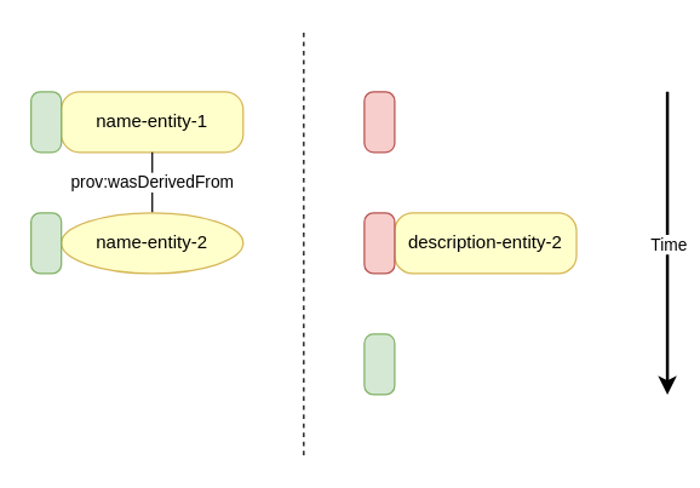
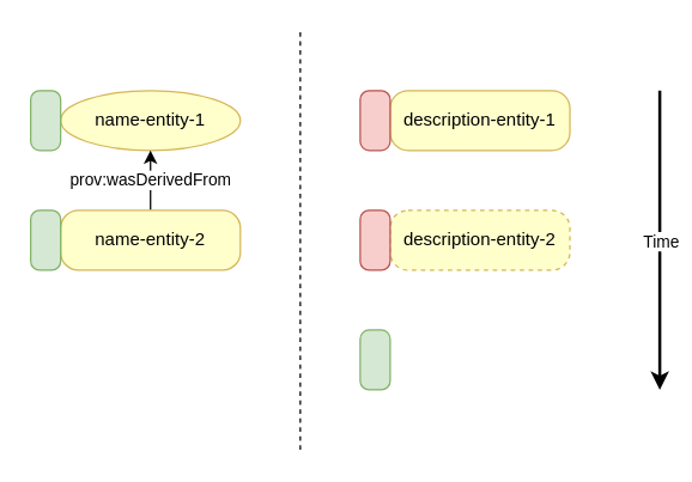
  <mxCell id="0" />
  <mxCell id="1" parent="0" />
- <mxCell id="2" value="name-entity-1" style="rounded=1;whiteSpace=wrap;html=1;fillColor=#FFFFCC;strokeColor=#d6b656;arcSize=30;" parent="1" vertex="1"><mxGeometry x="40" y="60" width="120" height="40" as="geometry" /></mxCell>
- <mxCell id="3" value="prov:wasDerivedFrom" style="edgeStyle=none;html=1;exitX=0.5;exitY=0;exitDx=0;exitDy=0;entryX=0.5;entryY=1;entryDx=0;entryDy=0;endArrow=none;" edge="1" parent="1" source="4" target="2"><mxGeometry relative="1" as="geometry" /></mxCell>
- <mxCell id="4" value="name-entity-2" style="ellipse;whiteSpace=wrap;html=1;fillColor=#FFFFCC;strokeColor=#d6b656;arcSize=30;" parent="1" vertex="1"><mxGeometry x="40" y="140" width="120" height="40" as="geometry" /></mxCell>
+ <mxCell id="2" value="name-entity-1" style="ellipse;whiteSpace=wrap;html=1;fillColor=#FFFFCC;strokeColor=#d6b656;arcSize=30;" parent="1" vertex="1"><mxGeometry x="40" y="60" width="120" height="40" as="geometry" /></mxCell>
+ <mxCell id="3" value="prov:wasDerivedFrom" style="edgeStyle=none;html=1;exitX=0.5;exitY=0;exitDx=0;exitDy=0;entryX=0.5;entryY=1;entryDx=0;entryDy=0;" edge="1" parent="1" source="4" target="2"><mxGeometry relative="1" as="geometry" /></mxCell>
+ <mxCell id="4" value="name-entity-2" style="rounded=1;whiteSpace=wrap;html=1;fillColor=#FFFFCC;strokeColor=#d6b656;arcSize=30;" parent="1" vertex="1"><mxGeometry x="40" y="140" width="120" height="40" as="geometry" /></mxCell>
+ <mxCell id="5" value="description-entity-1" style="rounded=1;whiteSpace=wrap;html=1;fillColor=#FFFFCC;strokeColor=#d6b656;arcSize=30;" parent="1" vertex="1"><mxGeometry x="260" y="60" width="120" height="40" as="geometry" /></mxCell>
  <mxCell id="6" value="" style="endArrow=classic;html=1;strokeWidth=2;" parent="1" edge="1"><mxGeometry width="50" height="50" relative="1" as="geometry"><mxPoint x="440" y="60" as="sourcePoint" /><mxPoint x="440" y="260" as="targetPoint" /></mxGeometry></mxCell>
  <mxCell id="7" value="Time" style="edgeLabel;html=1;align=center;verticalAlign=middle;resizable=0;points=[];" parent="6" vertex="1" connectable="0"><mxGeometry relative="1" as="geometry"><mxPoint as="offset" /></mxGeometry></mxCell>
- <mxCell id="8" value="description-entity-2" style="rounded=1;whiteSpace=wrap;html=1;fillColor=#FFFFCC;strokeColor=#d6b656;arcSize=30;" vertex="1" parent="1"><mxGeometry x="260" y="140" width="120" height="40" as="geometry" /></mxCell>
+ <mxCell id="8" value="description-entity-2" style="rounded=1;whiteSpace=wrap;html=1;fillColor=#FFFFCC;strokeColor=#d6b656;arcSize=30;dashed=1;" vertex="1" parent="1"><mxGeometry x="260" y="140" width="120" height="40" as="geometry" /></mxCell>
  <mxCell id="9" value="" style="endArrow=none;dashed=1;html=1;" edge="1" parent="1"><mxGeometry width="50" height="50" relative="1" as="geometry"><mxPoint x="200" y="300" as="sourcePoint" /><mxPoint x="200" y="20" as="targetPoint" /></mxGeometry></mxCell>
  <mxCell id="10" value="" style="rounded=1;whiteSpace=wrap;html=1;fillColor=#d5e8d4;strokeColor=#82b366;arcSize=30;" vertex="1" parent="1"><mxGeometry x="20" y="60" width="20" height="40" as="geometry" /></mxCell>
  <mxCell id="11" value="" style="rounded=1;whiteSpace=wrap;html=1;fillColor=#d5e8d4;strokeColor=#82b366;arcSize=30;" vertex="1" parent="1"><mxGeometry x="20" y="140" width="20" height="40" as="geometry" /></mxCell>
  <mxCell id="12" value="" style="rounded=1;whiteSpace=wrap;html=1;fillColor=#f8cecc;strokeColor=#b85450;arcSize=30;" vertex="1" parent="1"><mxGeometry x="240" y="60" width="20" height="40" as="geometry" /></mxCell>
  <mxCell id="13" value="" style="rounded=1;whiteSpace=wrap;html=1;fillColor=#f8cecc;strokeColor=#b85450;arcSize=30;" vertex="1" parent="1"><mxGeometry x="240" y="140" width="20" height="40" as="geometry" /></mxCell>
  <mxCell id="14" value="" style="rounded=1;whiteSpace=wrap;html=1;fillColor=#d5e8d4;strokeColor=#82b366;arcSize=30;" vertex="1" parent="1"><mxGeometry x="240" y="220" width="20" height="40" as="geometry" /></mxCell>
